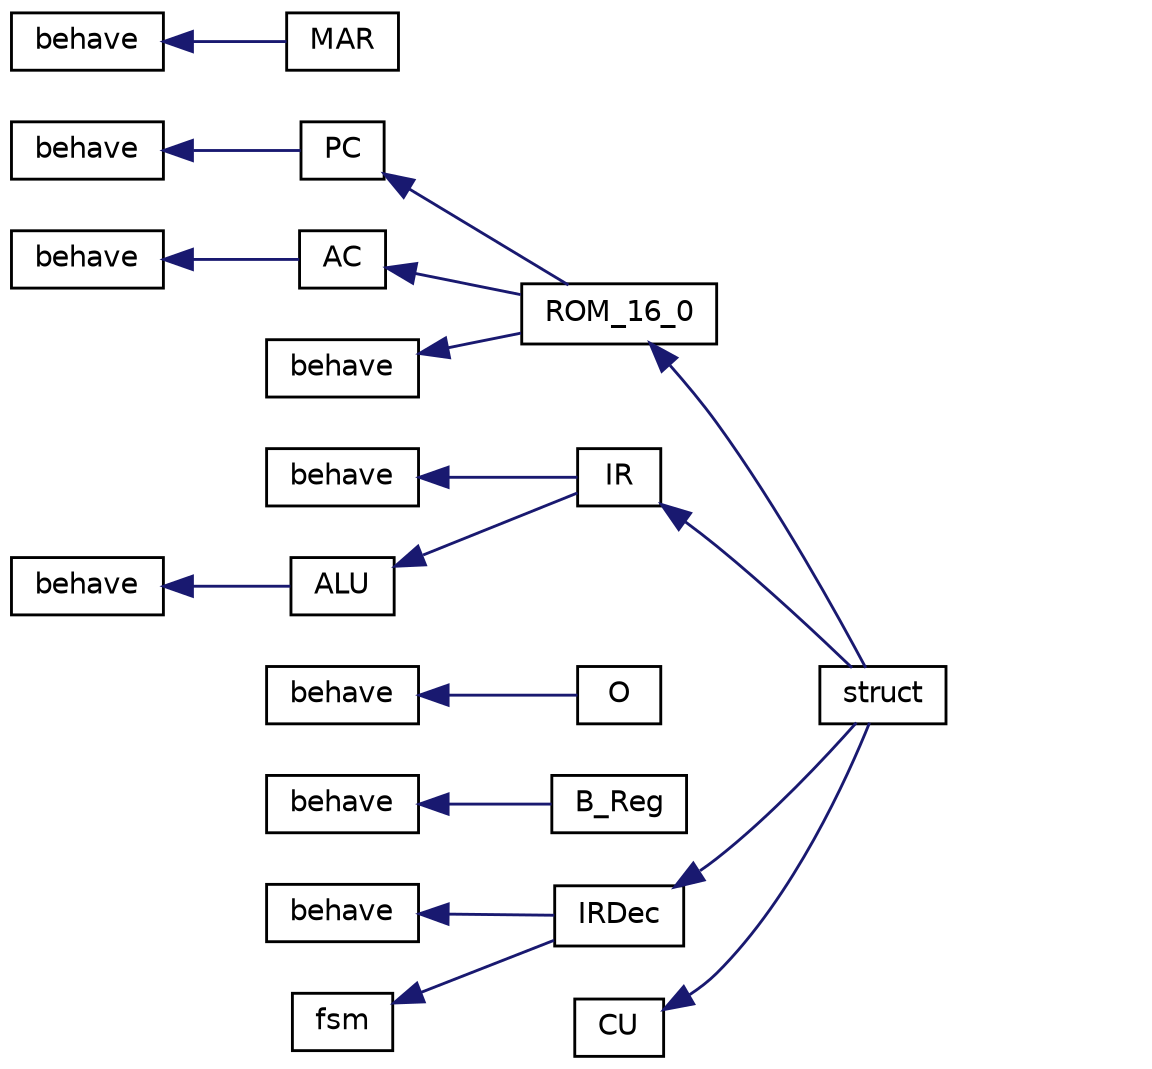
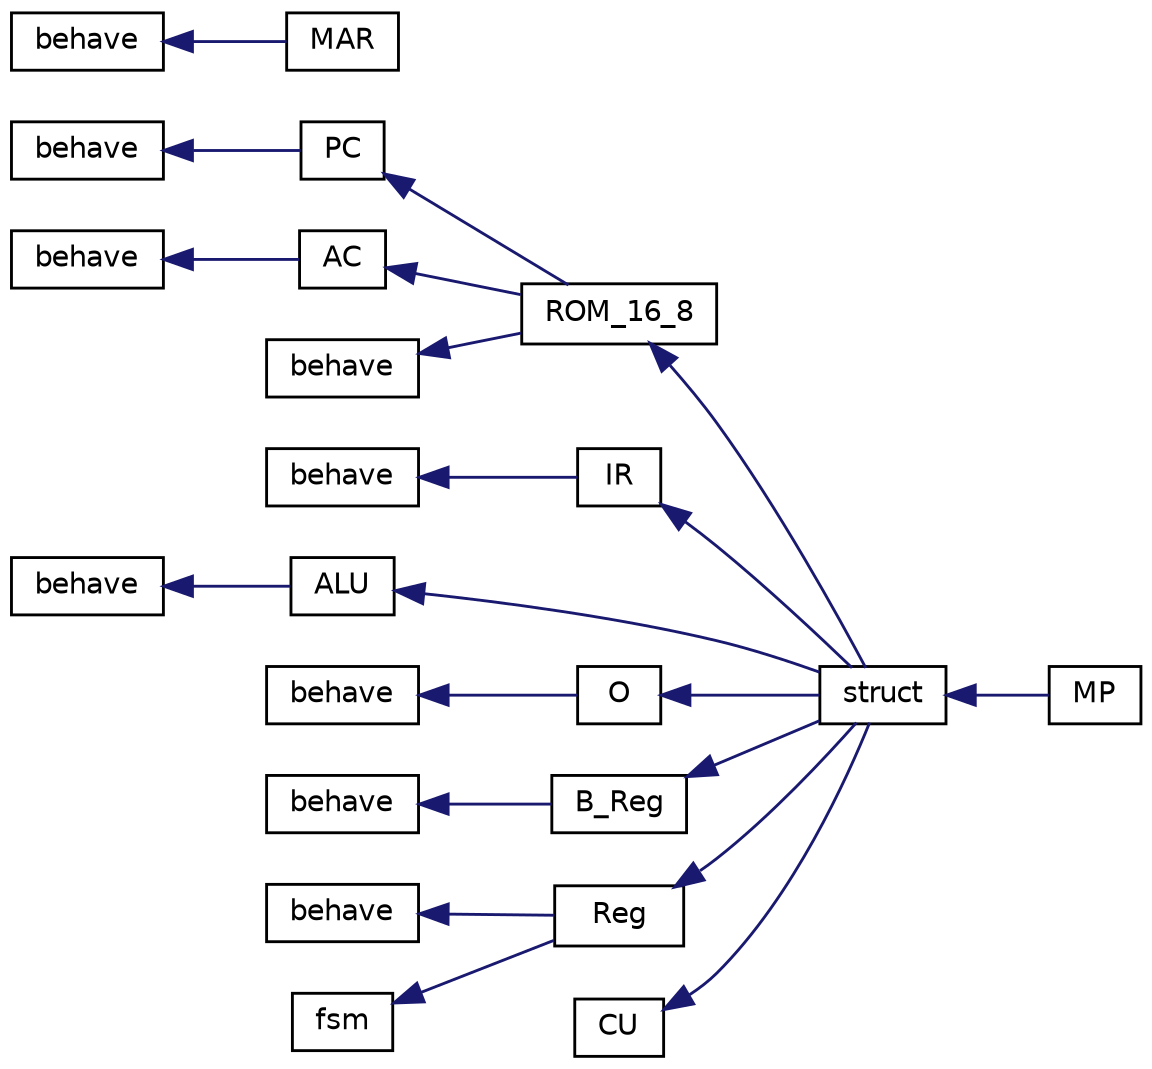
  digraph {
    fontname="DejaVu Sans"
    rankdir=LR
    node [color=black fillcolor=white fontname="DejaVu Sans" fontsize=10 shape=record style=filled]
    edge [color=midnightblue dir=back fontname="DejaVu Sans" fontsize=10 labelfontname=FreeSans labelfontsize=10 style=solid]
    n1 [height=0.2 label=behave width=0.4]
    n2 [height=0.2 label=PC width=0.4]
-   n3 [height=0.2 label=ROM_16_0 width=0.4]
+   n3 [height=0.2 label=ROM_16_8 width=0.4]
    n4 [height=0.2 label=struct width=0.4]
+   n5 [height=0.2 label=MP width=0.4]
    n6 [height=0.2 label=behave width=0.4]
    n7 [height=0.2 label=ALU width=0.4]
    n8 [height=0.2 label=behave width=0.4]
    n9 [height=0.2 label=O width=0.4]
    n10 [height=0.2 label=behave width=0.4]
    n11 [height=0.2 label=AC width=0.4]
    n12 [height=0.2 label=behave width=0.4]
    n13 [height=0.2 label=IR width=0.4]
    n14 [height=0.2 label=behave width=0.4]
    n15 [height=0.2 label=behave width=0.4]
    n16 [height=0.2 label=B_Reg width=0.4]
    n17 [height=0.2 label=behave width=0.4]
-   n18 [height=0.2 label=IRDec width=0.4]
+   n18 [height=0.2 label=Reg width=0.4]
    n19 [height=0.2 label=behave width=0.4]
    n20 [height=0.2 label=MAR width=0.4]
    n21 [height=0.2 label=fsm width=0.4]
    n22 [height=0.2 label=CU width=0.4]
    n1 -> n2
    n2 -> n3
    n3 -> n4
+   n4 -> n5
    n6 -> n7
-   n7 -> n13
+   n7 -> n4
    n8 -> n9
+   n9 -> n4
    n10 -> n11
    n11 -> n3
    n12 -> n13
    n13 -> n4
    n14 -> n3
    n15 -> n16
+   n16 -> n4
    n17 -> n18
    n18 -> n4
    n19 -> n20
    n21 -> n18
    n22 -> n4
  }
